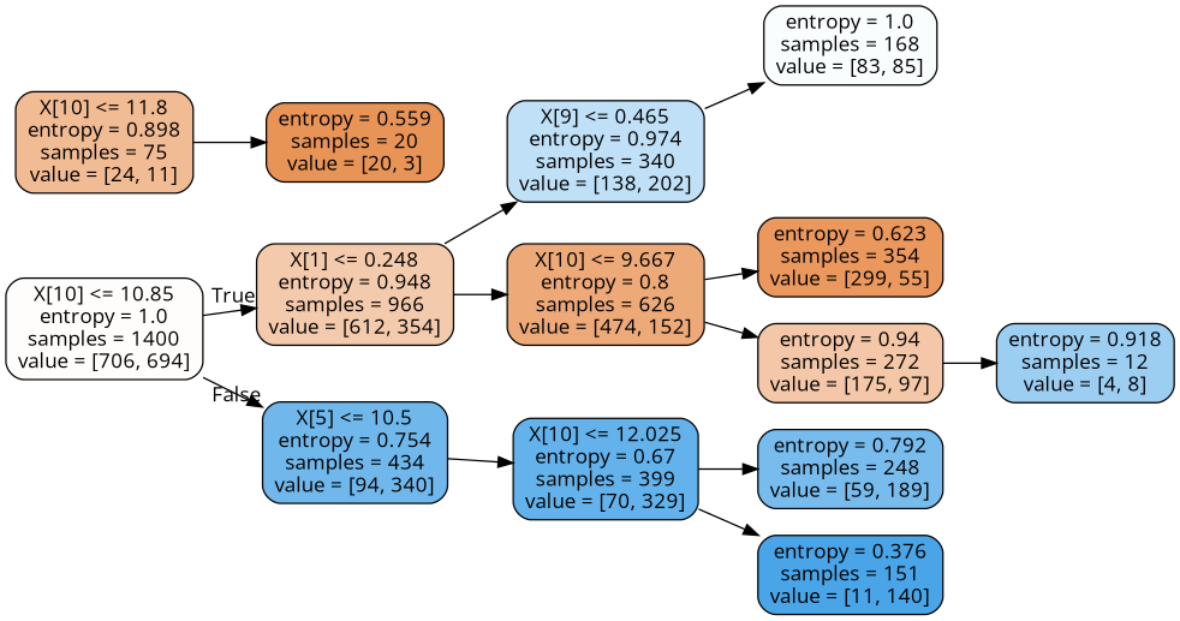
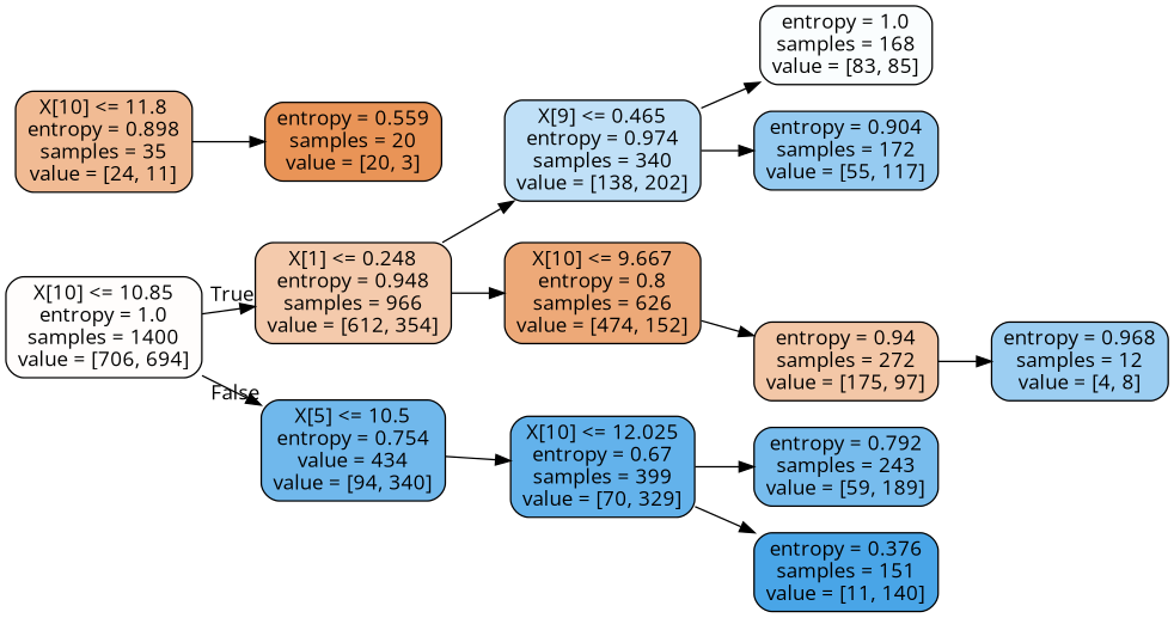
  digraph {
    fontname="Open Sans"
    rankdir=LR
    node [color=black fontname="Open Sans" shape=box style="filled, rounded"]
    edge [fontname="Open Sans"]
    n1 [fillcolor="#fffdfc" label="X[10] <= 10.85\nentropy = 1.0\nsamples = 1400\nvalue = [706, 694]"]
    n2 [fillcolor="#f4caac" label="X[1] <= 0.248\nentropy = 0.948\nsamples = 966\nvalue = [612, 354]"]
-   n3 [fillcolor="#70b8ec" label="X[5] <= 10.5\nentropy = 0.754\nsamples = 434\nvalue = [94, 340]"]
+   n3 [fillcolor="#70b8ec" label="X[5] <= 10.5\nentropy = 0.754\nvalue = 434\nvalue = [94, 340]"]
    n4 [fillcolor="#c0e0f7" label="X[9] <= 0.465\nentropy = 0.974\nsamples = 340\nvalue = [138, 202]"]
    n5 [fillcolor="#eda978" label="X[10] <= 9.667\nentropy = 0.8\nsamples = 626\nvalue = [474, 152]"]
    n6 [fillcolor="#63b2eb" label="X[10] <= 12.025\nentropy = 0.67\nsamples = 399\nvalue = [70, 329]"]
    n7 [fillcolor="#fafdfe" label="entropy = 1.0\nsamples = 168\nvalue = [83, 85]"]
-   n9 [fillcolor="#ea985d" label="entropy = 0.623\nsamples = 354\nvalue = [299, 55]"]
+   n8 [fillcolor="#96cbf1" label="entropy = 0.904\nsamples = 172\nvalue = [55, 117]"]
    n10 [fillcolor="#f3c7a7" label="entropy = 0.94\nsamples = 272\nvalue = [175, 97]"]
-   n11 [fillcolor="#9ccef2" label="entropy = 0.918\nsamples = 12\nvalue = [4, 8]"]
-   n12 [fillcolor="#f1bb94" label="X[10] <= 11.8\nentropy = 0.898\nsamples = 75\nvalue = [24, 11]"]
+   n11 [fillcolor="#9ccef2" label="entropy = 0.968\nsamples = 12\nvalue = [4, 8]"]
+   n12 [fillcolor="#f1bb94" label="X[10] <= 11.8\nentropy = 0.898\nsamples = 35\nvalue = [24, 11]"]
    n13 [fillcolor="#e99457" label="entropy = 0.559\nsamples = 20\nvalue = [20, 3]"]
-   n14 [fillcolor="#77bced" label="entropy = 0.792\nsamples = 248\nvalue = [59, 189]"]
+   n14 [fillcolor="#77bced" label="entropy = 0.792\nsamples = 243\nvalue = [59, 189]"]
    n15 [fillcolor="#49a5e7" label="entropy = 0.376\nsamples = 151\nvalue = [11, 140]"]
    n1 -> n2 [headlabel=True labelangle=45 labeldistance=2.5]
    n1 -> n3 [headlabel=False labelangle=-45 labeldistance=2.5]
    n2 -> n4
    n2 -> n5
    n3 -> n6
    n4 -> n7
-   n5 -> n9
+   n4 -> n8
    n5 -> n10
    n6 -> n14
    n6 -> n15
    n10 -> n11
    n12 -> n13
  }
